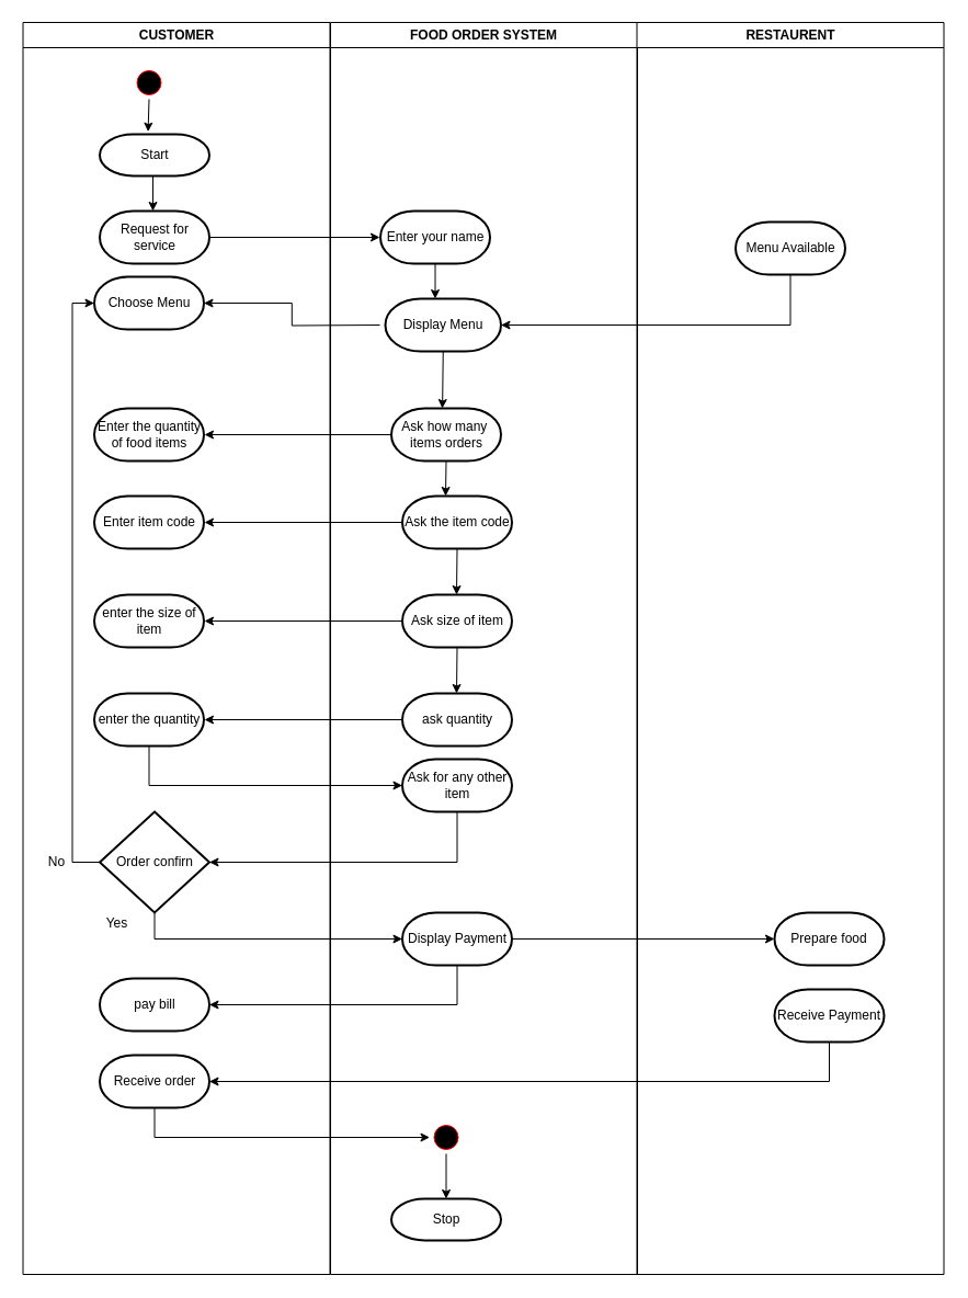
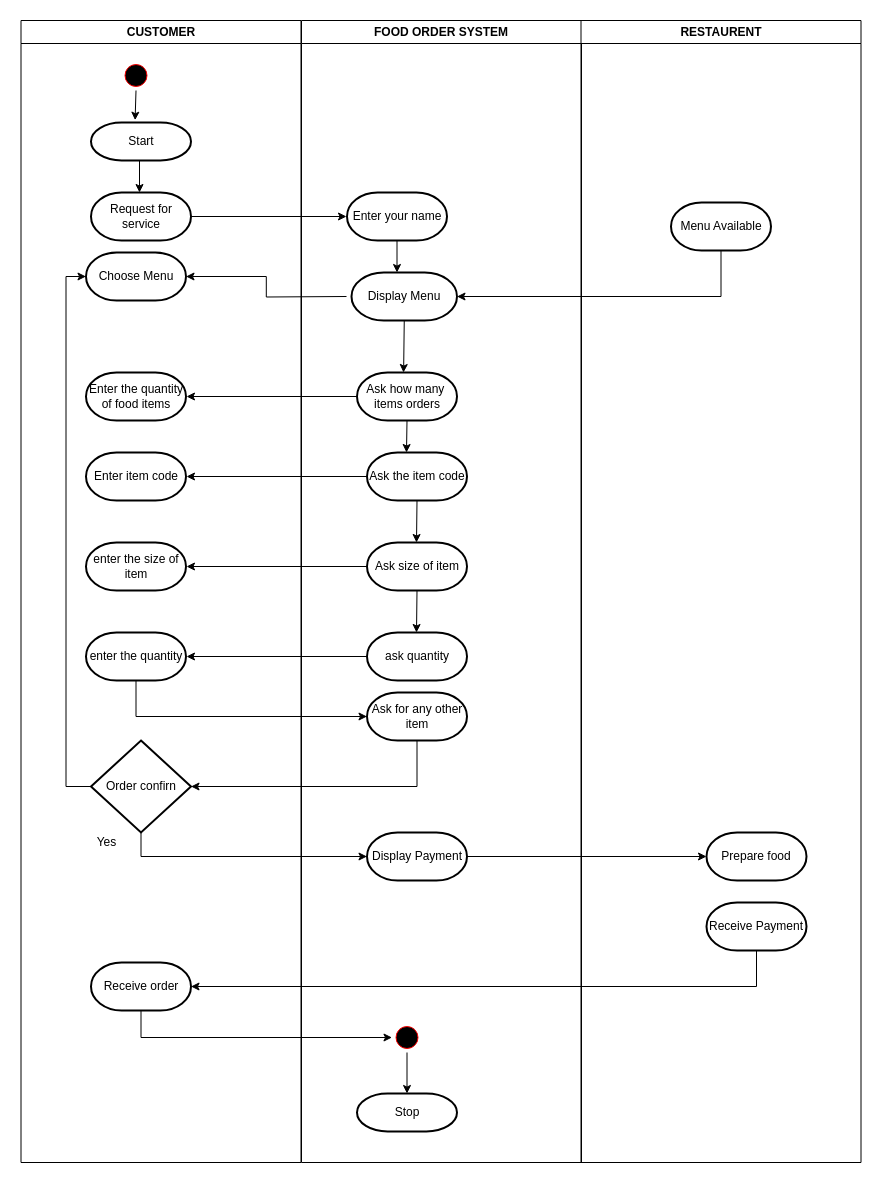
  <mxCell id="0" />
  <mxCell id="1" parent="0" />
  <mxCell id="2" value="CUSTOMER" style="swimlane;whiteSpace=wrap" parent="1" vertex="1"><mxGeometry x="20.5" y="20" width="280" height="1142" as="geometry" /></mxCell>
  <mxCell id="3" style="edgeStyle=orthogonalEdgeStyle;rounded=0;jumpStyle=arc;orthogonalLoop=1;jettySize=auto;html=1;exitX=0.5;exitY=1;exitDx=0;exitDy=0;entryX=0.441;entryY=-0.061;entryDx=0;entryDy=0;entryPerimeter=0;" edge="1" parent="2" source="4" target="5"><mxGeometry relative="1" as="geometry" /></mxCell>
  <mxCell id="4" value="" style="ellipse;shape=startState;fillColor=#000000;strokeColor=#ff0000;" parent="2" vertex="1"><mxGeometry x="100" y="40" width="30" height="30" as="geometry" /></mxCell>
  <mxCell id="5" value="Start" style="strokeWidth=2;html=1;shape=mxgraph.flowchart.terminator;whiteSpace=wrap;" vertex="1" parent="2"><mxGeometry x="70" y="102" width="100" height="38" as="geometry" /></mxCell>
  <mxCell id="6" value="Request for service" style="strokeWidth=2;html=1;shape=mxgraph.flowchart.terminator;whiteSpace=wrap;" vertex="1" parent="2"><mxGeometry x="70" y="172" width="100" height="48" as="geometry" /></mxCell>
  <mxCell id="7" value="Choose Menu" style="strokeWidth=2;html=1;shape=mxgraph.flowchart.terminator;whiteSpace=wrap;" vertex="1" parent="2"><mxGeometry x="65" y="232" width="100" height="48" as="geometry" /></mxCell>
  <mxCell id="8" value="Enter the quantity of food items" style="strokeWidth=2;html=1;shape=mxgraph.flowchart.terminator;whiteSpace=wrap;" vertex="1" parent="2"><mxGeometry x="65" y="352" width="100" height="48" as="geometry" /></mxCell>
  <mxCell id="9" value="Enter item code" style="strokeWidth=2;html=1;shape=mxgraph.flowchart.terminator;whiteSpace=wrap;" vertex="1" parent="2"><mxGeometry x="65" y="432" width="100" height="48" as="geometry" /></mxCell>
  <mxCell id="10" value="enter the size of item" style="strokeWidth=2;html=1;shape=mxgraph.flowchart.terminator;whiteSpace=wrap;" vertex="1" parent="2"><mxGeometry x="65" y="522" width="100" height="48" as="geometry" /></mxCell>
  <mxCell id="11" value="enter the quantity" style="strokeWidth=2;html=1;shape=mxgraph.flowchart.terminator;whiteSpace=wrap;" vertex="1" parent="2"><mxGeometry x="65" y="612" width="100" height="48" as="geometry" /></mxCell>
  <mxCell id="12" style="edgeStyle=orthogonalEdgeStyle;rounded=0;jumpStyle=arc;orthogonalLoop=1;jettySize=auto;html=1;exitX=0;exitY=0.5;exitDx=0;exitDy=0;exitPerimeter=0;entryX=0;entryY=0.5;entryDx=0;entryDy=0;entryPerimeter=0;" edge="1" parent="2" source="13" target="7"><mxGeometry relative="1" as="geometry" /></mxCell>
  <mxCell id="13" value="Order confirn" style="strokeWidth=2;html=1;shape=mxgraph.flowchart.decision;whiteSpace=wrap;" vertex="1" parent="2"><mxGeometry x="70" y="720" width="100" height="92" as="geometry" /></mxCell>
- <mxCell id="14" value="No" style="text;html=1;align=center;verticalAlign=middle;resizable=0;points=[];autosize=1;strokeColor=none;fillColor=none;" vertex="1" parent="2"><mxGeometry x="15.5" y="756" width="30" height="20" as="geometry" /></mxCell>
- <mxCell id="15" value="pay bill" style="strokeWidth=2;html=1;shape=mxgraph.flowchart.terminator;whiteSpace=wrap;" vertex="1" parent="2"><mxGeometry x="70" y="872" width="100" height="48" as="geometry" /></mxCell>
  <mxCell id="16" value="Receive order" style="strokeWidth=2;html=1;shape=mxgraph.flowchart.terminator;whiteSpace=wrap;" vertex="1" parent="2"><mxGeometry x="70" y="942" width="100" height="48" as="geometry" /></mxCell>
  <mxCell id="17" value="FOOD ORDER SYSTEM" style="swimlane;whiteSpace=wrap" parent="1" vertex="1"><mxGeometry x="301" y="20" width="280" height="1142" as="geometry" /></mxCell>
  <mxCell id="18" value="" style="edgeStyle=orthogonalEdgeStyle;rounded=0;jumpStyle=arc;orthogonalLoop=1;jettySize=auto;html=1;" edge="1" parent="17" source="19"><mxGeometry relative="1" as="geometry"><mxPoint x="95.5" y="252" as="targetPoint" /></mxGeometry></mxCell>
  <mxCell id="19" value="Enter your name" style="strokeWidth=2;html=1;shape=mxgraph.flowchart.terminator;whiteSpace=wrap;" vertex="1" parent="17"><mxGeometry x="45.5" y="172" width="100" height="48" as="geometry" /></mxCell>
  <mxCell id="20" value="Display Menu" style="strokeWidth=2;html=1;shape=mxgraph.flowchart.terminator;whiteSpace=wrap;" vertex="1" parent="17"><mxGeometry x="50" y="252" width="105.5" height="48" as="geometry" /></mxCell>
  <mxCell id="21" value="Ask how many&amp;nbsp; items orders" style="strokeWidth=2;html=1;shape=mxgraph.flowchart.terminator;whiteSpace=wrap;" vertex="1" parent="17"><mxGeometry x="55.5" y="352" width="100" height="48" as="geometry" /></mxCell>
  <mxCell id="22" value="Ask the item code" style="strokeWidth=2;html=1;shape=mxgraph.flowchart.terminator;whiteSpace=wrap;" vertex="1" parent="17"><mxGeometry x="65.5" y="432" width="100" height="48" as="geometry" /></mxCell>
  <mxCell id="23" value="Ask size of item" style="strokeWidth=2;html=1;shape=mxgraph.flowchart.terminator;whiteSpace=wrap;" vertex="1" parent="17"><mxGeometry x="65.5" y="522" width="100" height="48" as="geometry" /></mxCell>
  <mxCell id="24" value="&amp;nbsp;ask quantity&amp;nbsp;" style="strokeWidth=2;html=1;shape=mxgraph.flowchart.terminator;whiteSpace=wrap;" vertex="1" parent="17"><mxGeometry x="65.5" y="612" width="100" height="48" as="geometry" /></mxCell>
  <mxCell id="25" value="Ask for any other item" style="strokeWidth=2;html=1;shape=mxgraph.flowchart.terminator;whiteSpace=wrap;" vertex="1" parent="17"><mxGeometry x="65.5" y="672" width="100" height="48" as="geometry" /></mxCell>
  <mxCell id="26" value="Display Payment" style="strokeWidth=2;html=1;shape=mxgraph.flowchart.terminator;whiteSpace=wrap;" vertex="1" parent="17"><mxGeometry x="65.5" y="812" width="100" height="48" as="geometry" /></mxCell>
  <mxCell id="27" style="edgeStyle=orthogonalEdgeStyle;rounded=0;jumpStyle=arc;orthogonalLoop=1;jettySize=auto;html=1;exitX=0.5;exitY=1;exitDx=0;exitDy=0;entryX=0.5;entryY=0;entryDx=0;entryDy=0;entryPerimeter=0;" edge="1" parent="17" source="28" target="29"><mxGeometry relative="1" as="geometry" /></mxCell>
  <mxCell id="28" value="" style="ellipse;shape=startState;fillColor=#000000;strokeColor=#ff0000;" vertex="1" parent="17"><mxGeometry x="90.5" y="1002" width="30" height="30" as="geometry" /></mxCell>
  <mxCell id="29" value="Stop" style="strokeWidth=2;html=1;shape=mxgraph.flowchart.terminator;whiteSpace=wrap;" vertex="1" parent="17"><mxGeometry x="55.5" y="1073" width="100" height="38" as="geometry" /></mxCell>
  <mxCell id="30" value="RESTAURENT" style="swimlane;whiteSpace=wrap" parent="1" vertex="1"><mxGeometry x="580.5" y="20" width="280" height="1142" as="geometry" /></mxCell>
  <mxCell id="31" value="Menu Available" style="strokeWidth=2;html=1;shape=mxgraph.flowchart.terminator;whiteSpace=wrap;" vertex="1" parent="30"><mxGeometry x="90" y="182" width="100" height="48" as="geometry" /></mxCell>
  <mxCell id="32" value="Prepare food" style="strokeWidth=2;html=1;shape=mxgraph.flowchart.terminator;whiteSpace=wrap;" vertex="1" parent="30"><mxGeometry x="125.5" y="812" width="100" height="48" as="geometry" /></mxCell>
  <mxCell id="33" value="Receive Payment" style="strokeWidth=2;html=1;shape=mxgraph.flowchart.terminator;whiteSpace=wrap;" vertex="1" parent="30"><mxGeometry x="125.5" y="882" width="100" height="48" as="geometry" /></mxCell>
  <mxCell id="34" style="edgeStyle=orthogonalEdgeStyle;rounded=0;jumpStyle=arc;orthogonalLoop=1;jettySize=auto;html=1;exitX=0.5;exitY=1;exitDx=0;exitDy=0;exitPerimeter=0;" edge="1" parent="1" source="5"><mxGeometry relative="1" as="geometry"><mxPoint x="139" y="192" as="targetPoint" /></mxGeometry></mxCell>
  <mxCell id="35" style="edgeStyle=orthogonalEdgeStyle;rounded=0;jumpStyle=arc;orthogonalLoop=1;jettySize=auto;html=1;exitX=1;exitY=0.5;exitDx=0;exitDy=0;exitPerimeter=0;" edge="1" parent="1" source="6"><mxGeometry relative="1" as="geometry"><mxPoint x="346" y="216" as="targetPoint" /></mxGeometry></mxCell>
  <mxCell id="36" value="" style="edgeStyle=orthogonalEdgeStyle;rounded=0;jumpStyle=arc;orthogonalLoop=1;jettySize=auto;html=1;entryX=1;entryY=0.5;entryDx=0;entryDy=0;entryPerimeter=0;" edge="1" parent="1" target="7"><mxGeometry relative="1" as="geometry"><mxPoint x="346" y="296" as="sourcePoint" /><mxPoint x="217.75" y="296" as="targetPoint" /></mxGeometry></mxCell>
  <mxCell id="37" style="edgeStyle=orthogonalEdgeStyle;rounded=0;jumpStyle=arc;orthogonalLoop=1;jettySize=auto;html=1;exitX=0.5;exitY=1;exitDx=0;exitDy=0;exitPerimeter=0;" edge="1" parent="1" source="20"><mxGeometry relative="1" as="geometry"><mxPoint x="403" y="372" as="targetPoint" /></mxGeometry></mxCell>
  <mxCell id="38" style="edgeStyle=orthogonalEdgeStyle;rounded=0;jumpStyle=arc;orthogonalLoop=1;jettySize=auto;html=1;exitX=0;exitY=0.5;exitDx=0;exitDy=0;exitPerimeter=0;" edge="1" parent="1" source="21"><mxGeometry relative="1" as="geometry"><mxPoint x="186" y="396" as="targetPoint" /></mxGeometry></mxCell>
  <mxCell id="39" style="edgeStyle=orthogonalEdgeStyle;rounded=0;jumpStyle=arc;orthogonalLoop=1;jettySize=auto;html=1;exitX=0.5;exitY=1;exitDx=0;exitDy=0;exitPerimeter=0;" edge="1" parent="1" source="21"><mxGeometry relative="1" as="geometry"><mxPoint x="406" y="452" as="targetPoint" /></mxGeometry></mxCell>
  <mxCell id="40" style="edgeStyle=orthogonalEdgeStyle;rounded=0;jumpStyle=arc;orthogonalLoop=1;jettySize=auto;html=1;exitX=0;exitY=0.5;exitDx=0;exitDy=0;exitPerimeter=0;" edge="1" parent="1" source="22"><mxGeometry relative="1" as="geometry"><mxPoint x="186" y="476" as="targetPoint" /></mxGeometry></mxCell>
  <mxCell id="41" style="edgeStyle=orthogonalEdgeStyle;rounded=0;jumpStyle=arc;orthogonalLoop=1;jettySize=auto;html=1;exitX=0.5;exitY=1;exitDx=0;exitDy=0;exitPerimeter=0;" edge="1" parent="1" source="22"><mxGeometry relative="1" as="geometry"><mxPoint x="416" y="542" as="targetPoint" /></mxGeometry></mxCell>
  <mxCell id="42" style="edgeStyle=orthogonalEdgeStyle;rounded=0;jumpStyle=arc;orthogonalLoop=1;jettySize=auto;html=1;exitX=0;exitY=0.5;exitDx=0;exitDy=0;exitPerimeter=0;" edge="1" parent="1" source="23"><mxGeometry relative="1" as="geometry"><mxPoint x="186" y="566" as="targetPoint" /></mxGeometry></mxCell>
  <mxCell id="43" style="edgeStyle=orthogonalEdgeStyle;rounded=0;jumpStyle=arc;orthogonalLoop=1;jettySize=auto;html=1;exitX=0.5;exitY=1;exitDx=0;exitDy=0;exitPerimeter=0;" edge="1" parent="1" source="23"><mxGeometry relative="1" as="geometry"><mxPoint x="416" y="632" as="targetPoint" /></mxGeometry></mxCell>
  <mxCell id="44" style="edgeStyle=orthogonalEdgeStyle;rounded=0;jumpStyle=arc;orthogonalLoop=1;jettySize=auto;html=1;exitX=0;exitY=0.5;exitDx=0;exitDy=0;exitPerimeter=0;" edge="1" parent="1" source="24"><mxGeometry relative="1" as="geometry"><mxPoint x="186" y="656" as="targetPoint" /></mxGeometry></mxCell>
  <mxCell id="45" style="edgeStyle=orthogonalEdgeStyle;rounded=0;jumpStyle=arc;orthogonalLoop=1;jettySize=auto;html=1;exitX=0.5;exitY=1;exitDx=0;exitDy=0;exitPerimeter=0;entryX=1;entryY=0.5;entryDx=0;entryDy=0;entryPerimeter=0;" edge="1" parent="1" source="25" target="13"><mxGeometry relative="1" as="geometry" /></mxCell>
  <mxCell id="46" style="edgeStyle=orthogonalEdgeStyle;rounded=0;jumpStyle=arc;orthogonalLoop=1;jettySize=auto;html=1;exitX=0.5;exitY=1;exitDx=0;exitDy=0;exitPerimeter=0;entryX=0;entryY=0.5;entryDx=0;entryDy=0;entryPerimeter=0;" edge="1" parent="1" source="11" target="25"><mxGeometry relative="1" as="geometry" /></mxCell>
  <mxCell id="47" style="edgeStyle=orthogonalEdgeStyle;rounded=0;jumpStyle=arc;orthogonalLoop=1;jettySize=auto;html=1;exitX=0.5;exitY=1;exitDx=0;exitDy=0;exitPerimeter=0;entryX=0;entryY=0.5;entryDx=0;entryDy=0;entryPerimeter=0;" edge="1" parent="1" source="13" target="26"><mxGeometry relative="1" as="geometry" /></mxCell>
  <mxCell id="48" style="edgeStyle=orthogonalEdgeStyle;rounded=0;jumpStyle=arc;orthogonalLoop=1;jettySize=auto;html=1;exitX=0.5;exitY=1;exitDx=0;exitDy=0;exitPerimeter=0;entryX=1;entryY=0.5;entryDx=0;entryDy=0;entryPerimeter=0;" edge="1" parent="1" source="31" target="20"><mxGeometry relative="1" as="geometry" /></mxCell>
  <mxCell id="49" style="edgeStyle=orthogonalEdgeStyle;rounded=0;jumpStyle=arc;orthogonalLoop=1;jettySize=auto;html=1;exitX=1;exitY=0.5;exitDx=0;exitDy=0;exitPerimeter=0;entryX=0;entryY=0.5;entryDx=0;entryDy=0;entryPerimeter=0;" edge="1" parent="1" source="26" target="32"><mxGeometry relative="1" as="geometry" /></mxCell>
- <mxCell id="50" style="edgeStyle=orthogonalEdgeStyle;rounded=0;jumpStyle=arc;orthogonalLoop=1;jettySize=auto;html=1;exitX=0.5;exitY=1;exitDx=0;exitDy=0;exitPerimeter=0;entryX=1;entryY=0.5;entryDx=0;entryDy=0;entryPerimeter=0;" edge="1" parent="1" source="26" target="15"><mxGeometry relative="1" as="geometry" /></mxCell>
  <mxCell id="51" value="Yes" style="text;html=1;align=center;verticalAlign=middle;resizable=0;points=[];autosize=1;strokeColor=none;fillColor=none;" vertex="1" parent="1"><mxGeometry x="91" y="832" width="30" height="20" as="geometry" /></mxCell>
  <mxCell id="52" style="edgeStyle=orthogonalEdgeStyle;rounded=0;jumpStyle=arc;orthogonalLoop=1;jettySize=auto;html=1;exitX=0.5;exitY=1;exitDx=0;exitDy=0;exitPerimeter=0;entryX=1;entryY=0.5;entryDx=0;entryDy=0;entryPerimeter=0;" edge="1" parent="1" source="33" target="16"><mxGeometry relative="1" as="geometry" /></mxCell>
  <mxCell id="53" style="edgeStyle=orthogonalEdgeStyle;rounded=0;jumpStyle=arc;orthogonalLoop=1;jettySize=auto;html=1;exitX=0.5;exitY=1;exitDx=0;exitDy=0;exitPerimeter=0;entryX=0;entryY=0.5;entryDx=0;entryDy=0;" edge="1" parent="1" source="16" target="28"><mxGeometry relative="1" as="geometry" /></mxCell>
